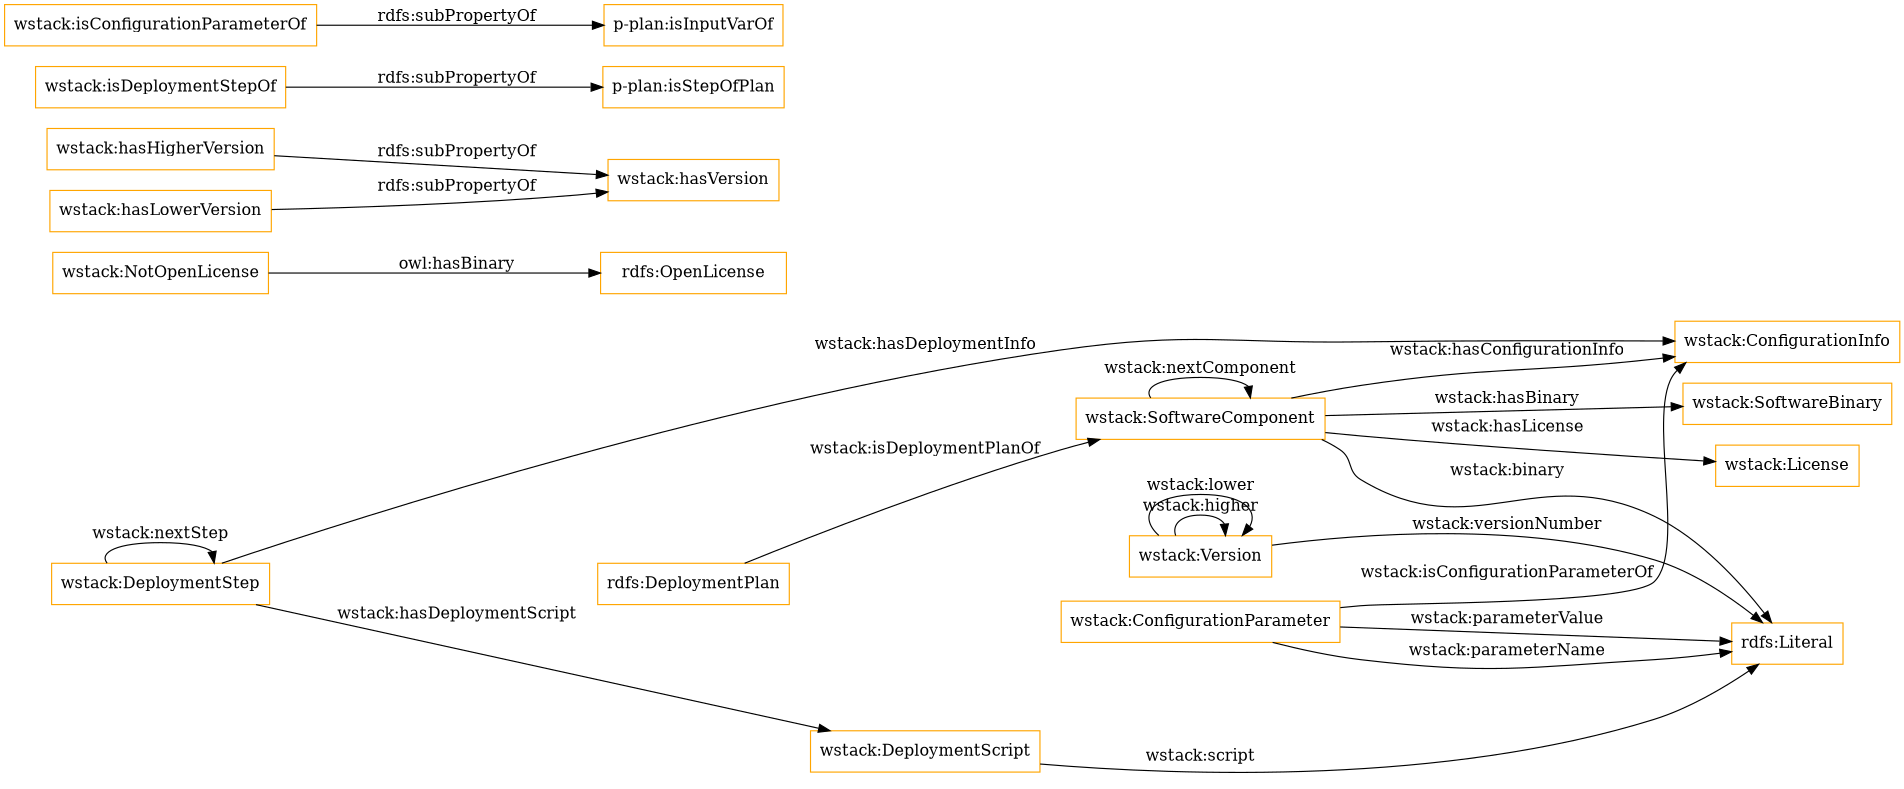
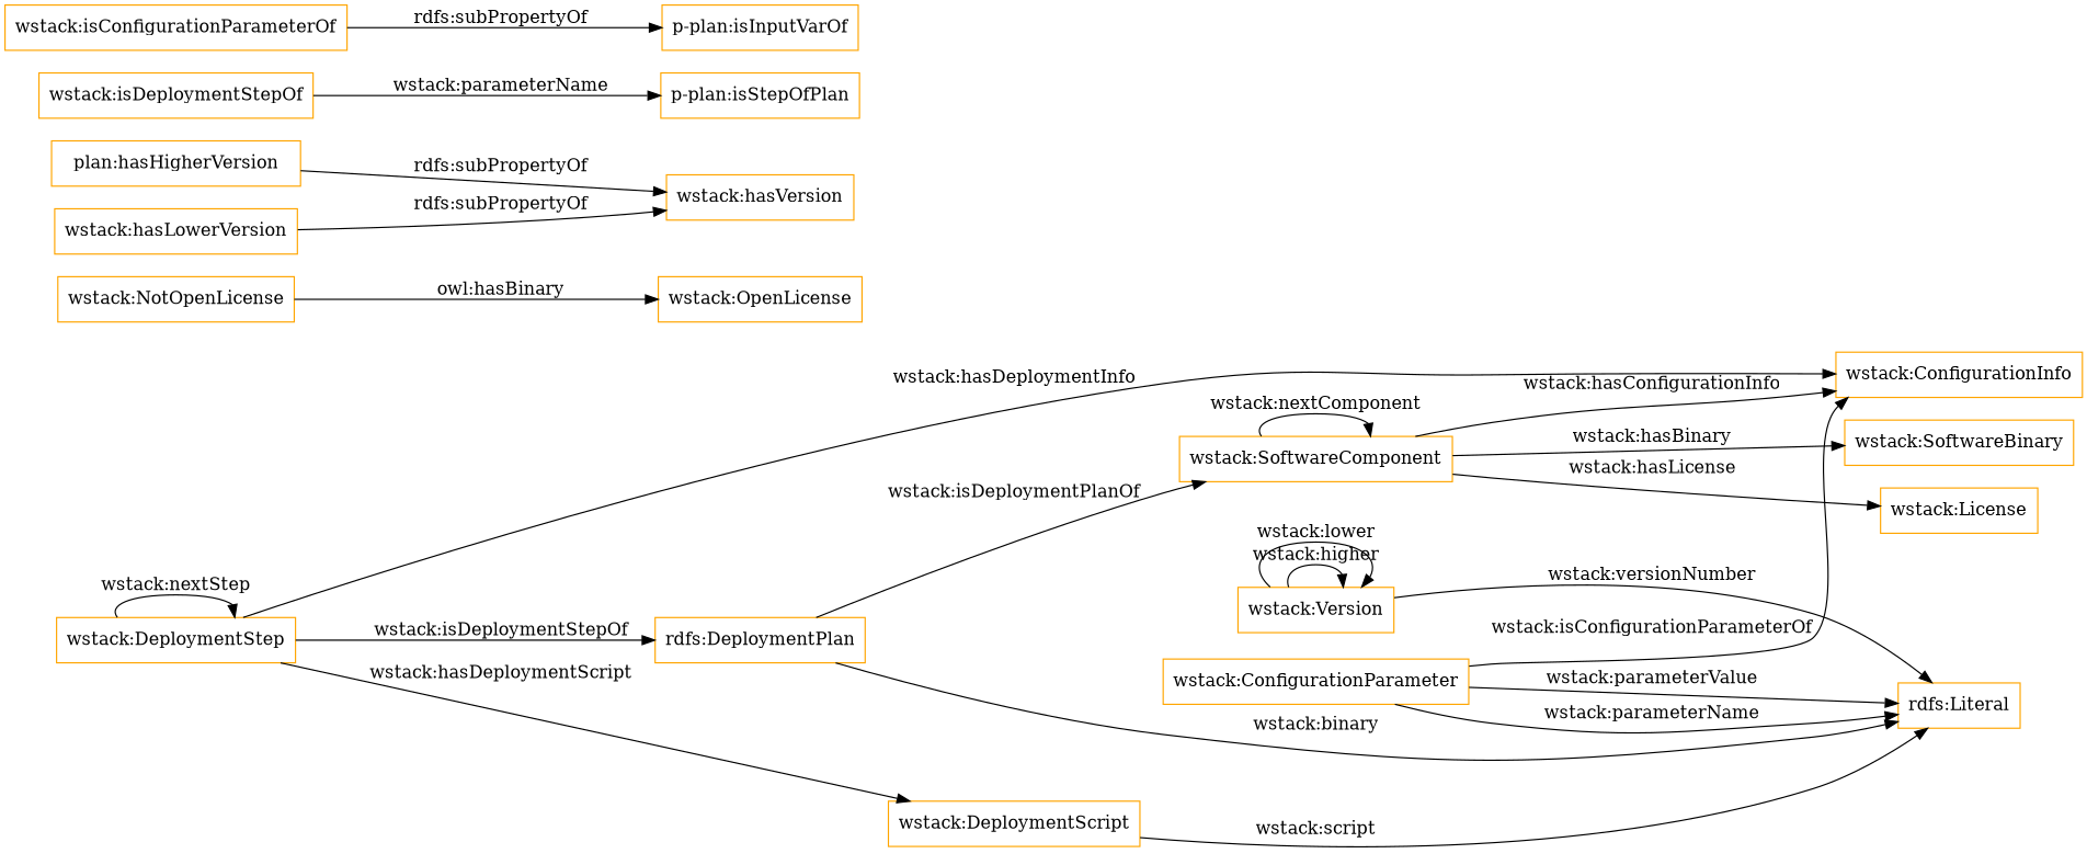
  digraph {
    rankdir=LR
    node [color=orange shape=rectangle]
    "wstack:SoftwareComponent"
    "wstack:ConfigurationInfo"
    "wstack:SoftwareBinary"
    "wstack:License"
    "rdfs:Literal"
    "wstack:Version"
    "wstack:DeploymentStep"
    "wstack:DeploymentScript"
    n9 [label="rdfs:DeploymentPlan"]
    "wstack:ConfigurationParameter"
    "wstack:NotOpenLicense"
-   "wstack:OpenLicense" [label="rdfs:OpenLicense"]
-   "wstack:hasHigherVersion"
+   "wstack:OpenLicense"
+   "wstack:hasHigherVersion" [label="plan:hasHigherVersion"]
    "wstack:hasVersion"
    "wstack:isDeploymentStepOf"
    "p-plan:isStepOfPlan"
    "wstack:isConfigurationParameterOf"
    "p-plan:isInputVarOf"
    "wstack:hasLowerVersion"
    "wstack:SoftwareComponent" -> "wstack:SoftwareComponent" [label="wstack:nextComponent"]
    "wstack:SoftwareComponent" -> "wstack:ConfigurationInfo" [label="wstack:hasConfigurationInfo"]
    "wstack:SoftwareComponent" -> "wstack:SoftwareBinary" [label="wstack:hasBinary"]
    "wstack:SoftwareComponent" -> "wstack:License" [label="wstack:hasLicense"]
-   "wstack:SoftwareComponent" -> "rdfs:Literal" [label="wstack:binary"]
+   n9 -> "rdfs:Literal" [label="wstack:binary"]
    "wstack:Version" -> "rdfs:Literal" [label="wstack:versionNumber"]
    "wstack:Version" -> "wstack:Version" [label="wstack:higher"]
    "wstack:Version" -> "wstack:Version" [label="wstack:lower"]
    "wstack:DeploymentStep" -> "wstack:ConfigurationInfo" [label="wstack:hasDeploymentInfo"]
    "wstack:DeploymentStep" -> "wstack:DeploymentStep" [label="wstack:nextStep"]
    "wstack:DeploymentStep" -> "wstack:DeploymentScript" [label="wstack:hasDeploymentScript"]
+   "wstack:DeploymentStep" -> n9 [label="wstack:isDeploymentStepOf"]
    "wstack:DeploymentScript" -> "rdfs:Literal" [label="wstack:script"]
    n9 -> "wstack:SoftwareComponent" [label="wstack:isDeploymentPlanOf"]
    "wstack:ConfigurationParameter" -> "wstack:ConfigurationInfo" [label="wstack:isConfigurationParameterOf"]
    "wstack:ConfigurationParameter" -> "rdfs:Literal" [label="wstack:parameterValue"]
    "wstack:ConfigurationParameter" -> "rdfs:Literal" [label="wstack:parameterName"]
    "wstack:NotOpenLicense" -> "wstack:OpenLicense" [label="owl:hasBinary"]
    "wstack:hasHigherVersion" -> "wstack:hasVersion" [label="rdfs:subPropertyOf"]
-   "wstack:isDeploymentStepOf" -> "p-plan:isStepOfPlan" [label="rdfs:subPropertyOf"]
+   "wstack:isDeploymentStepOf" -> "p-plan:isStepOfPlan" [label="wstack:parameterName"]
    "wstack:isConfigurationParameterOf" -> "p-plan:isInputVarOf" [label="rdfs:subPropertyOf"]
    "wstack:hasLowerVersion" -> "wstack:hasVersion" [label="rdfs:subPropertyOf"]
  }
